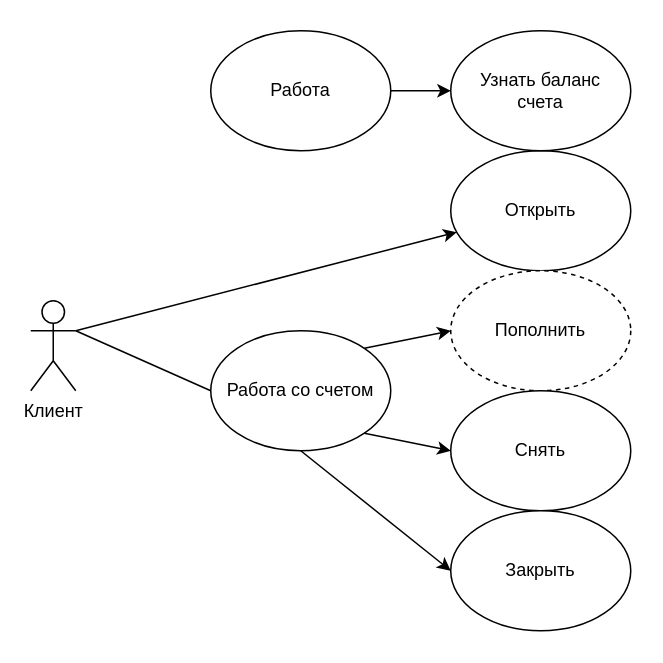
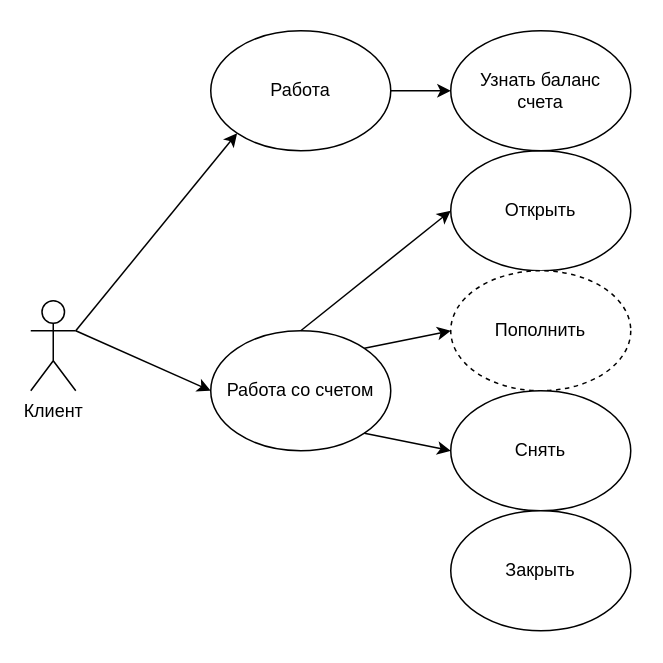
  <mxCell id="0" />
  <mxCell id="1" parent="0" />
  <mxCell id="2" value="Клиент" style="shape=umlActor;verticalLabelPosition=bottom;verticalAlign=top;html=1;outlineConnect=0;" vertex="1" parent="1"><mxGeometry x="20" y="200" width="30" height="60" as="geometry" /></mxCell>
  <mxCell id="3" value="Работа со счетом" style="ellipse;whiteSpace=wrap;html=1;" vertex="1" parent="1"><mxGeometry x="140" y="220" width="120" height="80" as="geometry" /></mxCell>
- <mxCell id="4" value="" style="endArrow=none;html=1;rounded=0;exitX=1;exitY=0.333;exitDx=0;exitDy=0;exitPerimeter=0;entryX=0;entryY=0.5;entryDx=0;entryDy=0;" edge="1" parent="1" source="2" target="3"><mxGeometry width="50" height="50" relative="1" as="geometry"><mxPoint x="370" y="300" as="sourcePoint" /><mxPoint x="420" y="250" as="targetPoint" /></mxGeometry></mxCell>
+ <mxCell id="4" value="" style="endArrow=classic;html=1;rounded=0;exitX=1;exitY=0.333;exitDx=0;exitDy=0;exitPerimeter=0;entryX=0;entryY=0.5;entryDx=0;entryDy=0;" edge="1" parent="1" source="2" target="3"><mxGeometry width="50" height="50" relative="1" as="geometry"><mxPoint x="370" y="300" as="sourcePoint" /><mxPoint x="420" y="250" as="targetPoint" /></mxGeometry></mxCell>
  <mxCell id="5" value="Открыть" style="ellipse;whiteSpace=wrap;html=1;" vertex="1" parent="1"><mxGeometry x="300" y="100" width="120" height="80" as="geometry" /></mxCell>
  <mxCell id="6" value="Пополнить" style="ellipse;whiteSpace=wrap;html=1;dashed=1;" vertex="1" parent="1"><mxGeometry x="300" y="180" width="120" height="80" as="geometry" /></mxCell>
  <mxCell id="7" value="Снять" style="ellipse;whiteSpace=wrap;html=1;" vertex="1" parent="1"><mxGeometry x="300" y="260" width="120" height="80" as="geometry" /></mxCell>
  <mxCell id="8" value="Закрыть" style="ellipse;whiteSpace=wrap;html=1;" vertex="1" parent="1"><mxGeometry x="300" y="340" width="120" height="80" as="geometry" /></mxCell>
+ <mxCell id="9" value="" style="endArrow=classic;html=1;rounded=0;exitX=0.5;exitY=0;exitDx=0;exitDy=0;entryX=0;entryY=0.5;entryDx=0;entryDy=0;" edge="1" parent="1" source="3" target="5"><mxGeometry width="50" height="50" relative="1" as="geometry"><mxPoint x="370" y="300" as="sourcePoint" /><mxPoint x="420" y="250" as="targetPoint" /></mxGeometry></mxCell>
  <mxCell id="10" value="" style="endArrow=classic;html=1;rounded=0;exitX=1;exitY=0;exitDx=0;exitDy=0;entryX=0;entryY=0.5;entryDx=0;entryDy=0;" edge="1" parent="1" source="3" target="6"><mxGeometry width="50" height="50" relative="1" as="geometry"><mxPoint x="370" y="300" as="sourcePoint" /><mxPoint x="420" y="250" as="targetPoint" /></mxGeometry></mxCell>
  <mxCell id="11" value="" style="endArrow=classic;html=1;rounded=0;exitX=1;exitY=1;exitDx=0;exitDy=0;entryX=0;entryY=0.5;entryDx=0;entryDy=0;" edge="1" parent="1" source="3" target="7"><mxGeometry width="50" height="50" relative="1" as="geometry"><mxPoint x="370" y="300" as="sourcePoint" /><mxPoint x="420" y="250" as="targetPoint" /></mxGeometry></mxCell>
- <mxCell id="12" value="" style="endArrow=classic;html=1;rounded=0;exitX=0.5;exitY=1;exitDx=0;exitDy=0;entryX=0;entryY=0.5;entryDx=0;entryDy=0;" edge="1" parent="1" source="3" target="8"><mxGeometry width="50" height="50" relative="1" as="geometry"><mxPoint x="370" y="300" as="sourcePoint" /><mxPoint x="420" y="250" as="targetPoint" /></mxGeometry></mxCell>
  <mxCell id="13" value="Узнать баланс&lt;br&gt;счета" style="ellipse;whiteSpace=wrap;html=1;" vertex="1" parent="1"><mxGeometry x="300" y="20" width="120" height="80" as="geometry" /></mxCell>
  <mxCell id="14" value="Работа" style="ellipse;whiteSpace=wrap;html=1;" vertex="1" parent="1"><mxGeometry x="140" y="20" width="120" height="80" as="geometry" /></mxCell>
- <mxCell id="15" value="" style="endArrow=classic;html=1;rounded=0;exitX=1;exitY=0.333;exitDx=0;exitDy=0;exitPerimeter=0;" edge="1" parent="1" source="2" target="5"><mxGeometry width="50" height="50" relative="1" as="geometry"><mxPoint x="370" y="300" as="sourcePoint" /><mxPoint x="420" y="250" as="targetPoint" /></mxGeometry></mxCell>
+ <mxCell id="15" value="" style="endArrow=classic;html=1;rounded=0;exitX=1;exitY=0.333;exitDx=0;exitDy=0;exitPerimeter=0;entryX=0;entryY=1;entryDx=0;entryDy=0;" edge="1" parent="1" source="2" target="14"><mxGeometry width="50" height="50" relative="1" as="geometry"><mxPoint x="370" y="300" as="sourcePoint" /><mxPoint x="420" y="250" as="targetPoint" /></mxGeometry></mxCell>
  <mxCell id="16" value="" style="endArrow=classic;html=1;rounded=0;exitX=1;exitY=0.5;exitDx=0;exitDy=0;entryX=0;entryY=0.5;entryDx=0;entryDy=0;" edge="1" parent="1" source="14" target="13"><mxGeometry width="50" height="50" relative="1" as="geometry"><mxPoint x="370" y="300" as="sourcePoint" /><mxPoint x="420" y="250" as="targetPoint" /></mxGeometry></mxCell>
